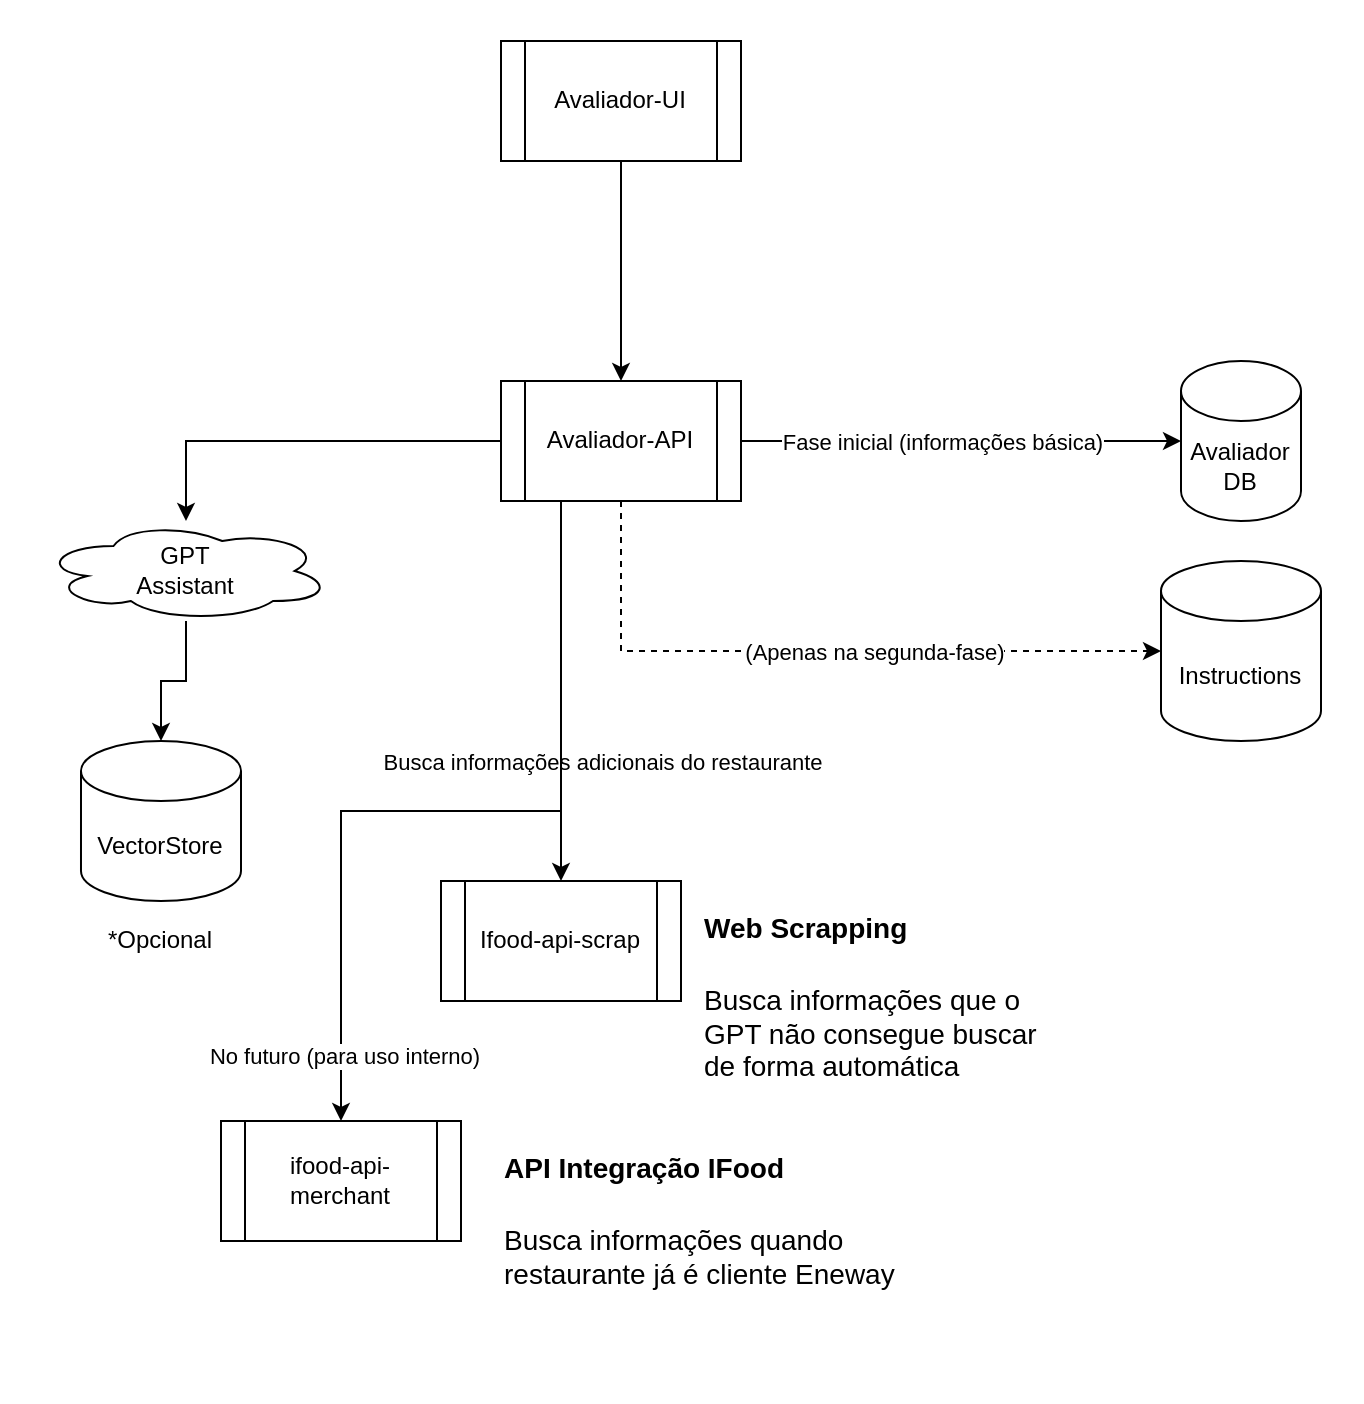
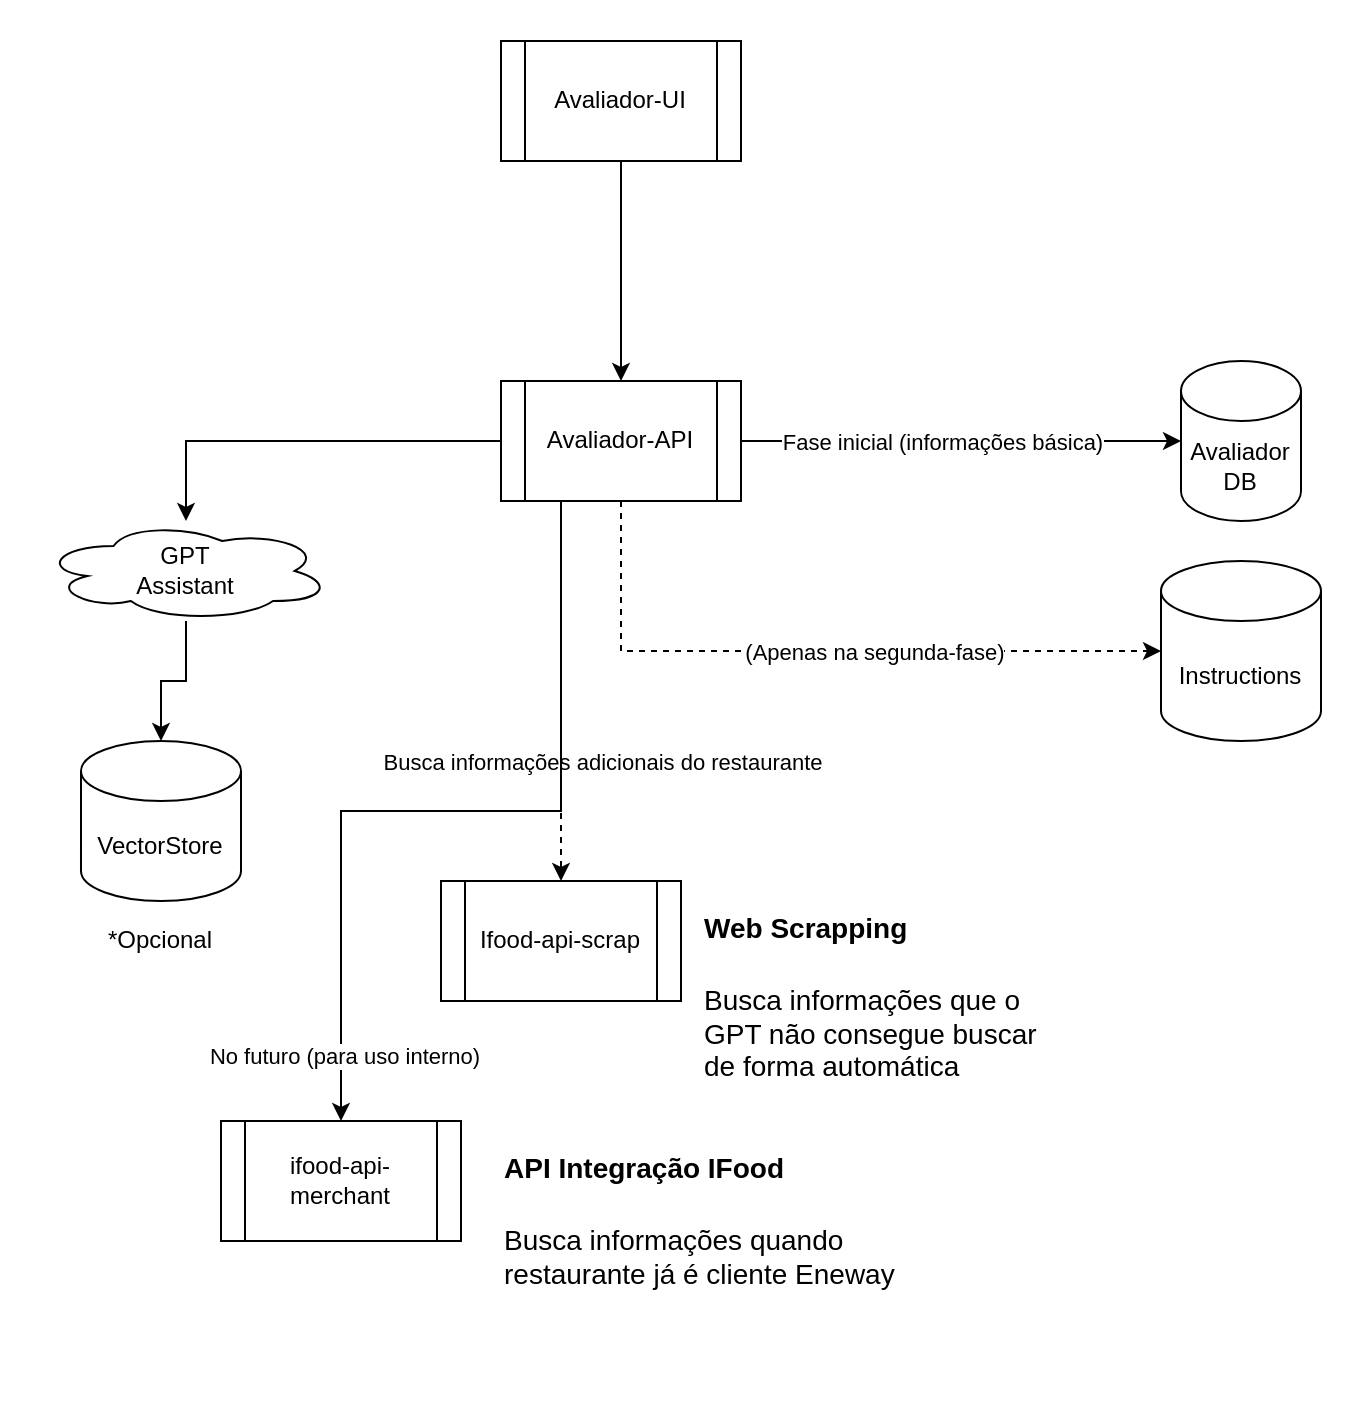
  <mxCell id="0" />
  <mxCell id="1" parent="0" />
  <mxCell id="2" style="edgeStyle=orthogonalEdgeStyle;rounded=0;orthogonalLoop=1;jettySize=auto;html=1;exitX=0.5;exitY=1;exitDx=0;exitDy=0;" edge="1" parent="1" source="3" target="11"><mxGeometry relative="1" as="geometry" /></mxCell>
  <mxCell id="3" value="Avaliador-UI" style="shape=process;whiteSpace=wrap;html=1;backgroundOutline=1;" vertex="1" parent="1"><mxGeometry x="250" y="20" width="120" height="60" as="geometry" /></mxCell>
  <mxCell id="4" style="edgeStyle=orthogonalEdgeStyle;rounded=0;orthogonalLoop=1;jettySize=auto;html=1;" edge="1" parent="1" source="11" target="15"><mxGeometry relative="1" as="geometry" /></mxCell>
  <mxCell id="5" style="edgeStyle=orthogonalEdgeStyle;rounded=0;orthogonalLoop=1;jettySize=auto;html=1;exitX=0.5;exitY=1;exitDx=0;exitDy=0;entryX=0;entryY=0.5;entryDx=0;entryDy=0;entryPerimeter=0;dashed=1;" edge="1" parent="1" source="11" target="18"><mxGeometry relative="1" as="geometry"><mxPoint x="380" y="340" as="targetPoint" /></mxGeometry></mxCell>
  <mxCell id="6" value="(Apenas na segunda-fase)" style="edgeLabel;html=1;align=center;verticalAlign=middle;resizable=0;points=[];" vertex="1" connectable="0" parent="5"><mxGeometry x="0.028" y="-3" relative="1" as="geometry"><mxPoint x="24" y="-3" as="offset" /></mxGeometry></mxCell>
- <mxCell id="7" style="edgeStyle=orthogonalEdgeStyle;rounded=0;orthogonalLoop=1;jettySize=auto;html=1;exitX=0.25;exitY=1;exitDx=0;exitDy=0;" edge="1" parent="1" source="11" target="19"><mxGeometry relative="1" as="geometry" /></mxCell>
+ <mxCell id="7" style="edgeStyle=orthogonalEdgeStyle;rounded=0;orthogonalLoop=1;jettySize=auto;html=1;exitX=0.25;exitY=1;exitDx=0;exitDy=0;dashed=1;" edge="1" parent="1" source="11" target="19"><mxGeometry relative="1" as="geometry" /></mxCell>
  <mxCell id="8" value="Busca informações adicionais do restaurante" style="edgeLabel;html=1;align=center;verticalAlign=middle;resizable=0;points=[];" vertex="1" connectable="0" parent="7"><mxGeometry x="0.484" y="-2" relative="1" as="geometry"><mxPoint x="22" y="-11" as="offset" /></mxGeometry></mxCell>
  <mxCell id="9" style="edgeStyle=orthogonalEdgeStyle;rounded=0;orthogonalLoop=1;jettySize=auto;html=1;exitX=0.25;exitY=1;exitDx=0;exitDy=0;entryX=0.5;entryY=0;entryDx=0;entryDy=0;" edge="1" parent="1" source="11" target="21"><mxGeometry relative="1" as="geometry" /></mxCell>
  <mxCell id="10" value="No futuro (para uso interno)" style="edgeLabel;html=1;align=center;verticalAlign=middle;resizable=0;points=[];" vertex="1" connectable="0" parent="9"><mxGeometry x="0.843" y="1" relative="1" as="geometry"><mxPoint as="offset" /></mxGeometry></mxCell>
  <mxCell id="11" value="Avaliador-API" style="shape=process;whiteSpace=wrap;html=1;backgroundOutline=1;" vertex="1" parent="1"><mxGeometry x="250" y="190" width="120" height="60" as="geometry" /></mxCell>
  <mxCell id="12" value="Avaliador DB" style="shape=cylinder3;whiteSpace=wrap;html=1;boundedLbl=1;backgroundOutline=1;size=15;" vertex="1" parent="1"><mxGeometry x="590" y="180" width="60" height="80" as="geometry" /></mxCell>
  <mxCell id="13" style="edgeStyle=orthogonalEdgeStyle;rounded=0;orthogonalLoop=1;jettySize=auto;html=1;exitX=1;exitY=0.5;exitDx=0;exitDy=0;entryX=0;entryY=0.5;entryDx=0;entryDy=0;entryPerimeter=0;" edge="1" parent="1" source="11" target="12"><mxGeometry relative="1" as="geometry" /></mxCell>
  <mxCell id="14" value="Fase inicial (informações básica)" style="edgeLabel;html=1;align=center;verticalAlign=middle;resizable=0;points=[];" vertex="1" connectable="0" parent="13"><mxGeometry x="-0.215" relative="1" as="geometry"><mxPoint x="14" as="offset" /></mxGeometry></mxCell>
  <mxCell id="15" value="GPT&lt;br&gt;Assistant" style="ellipse;shape=cloud;whiteSpace=wrap;html=1;" vertex="1" parent="1"><mxGeometry x="20" y="260" width="145" height="50" as="geometry" /></mxCell>
  <mxCell id="16" value="VectorStore" style="shape=cylinder3;whiteSpace=wrap;html=1;boundedLbl=1;backgroundOutline=1;size=15;" vertex="1" parent="1"><mxGeometry x="40" y="370" width="80" height="80" as="geometry" /></mxCell>
  <mxCell id="17" style="edgeStyle=orthogonalEdgeStyle;rounded=0;orthogonalLoop=1;jettySize=auto;html=1;entryX=0.5;entryY=0;entryDx=0;entryDy=0;entryPerimeter=0;" edge="1" parent="1" source="15" target="16"><mxGeometry relative="1" as="geometry" /></mxCell>
  <mxCell id="18" value="Instructions" style="shape=cylinder3;whiteSpace=wrap;html=1;boundedLbl=1;backgroundOutline=1;size=15;" vertex="1" parent="1"><mxGeometry x="580" y="280" width="80" height="90" as="geometry" /></mxCell>
  <mxCell id="19" value="Ifood-api-scrap" style="shape=process;whiteSpace=wrap;html=1;backgroundOutline=1;" vertex="1" parent="1"><mxGeometry x="220" y="440" width="120" height="60" as="geometry" /></mxCell>
  <mxCell id="20" value="&lt;h1 style=&quot;margin-top: 0px;&quot;&gt;&lt;font style=&quot;font-size: 14px;&quot;&gt;Web Scrapping&lt;/font&gt;&lt;/h1&gt;&lt;div&gt;&lt;font style=&quot;font-size: 14px;&quot;&gt;Busca informações que o GPT não consegue buscar de forma automática&lt;/font&gt;&lt;/div&gt;" style="text;html=1;whiteSpace=wrap;overflow=hidden;rounded=0;" vertex="1" parent="1"><mxGeometry x="350" y="440" width="180" height="120" as="geometry" /></mxCell>
  <mxCell id="21" value="ifood-api-merchant" style="shape=process;whiteSpace=wrap;html=1;backgroundOutline=1;" vertex="1" parent="1"><mxGeometry x="110" y="560" width="120" height="60" as="geometry" /></mxCell>
  <mxCell id="22" value="&lt;h1 style=&quot;margin-top: 0px;&quot;&gt;&lt;font style=&quot;font-size: 14px;&quot;&gt;API Integração IFood&lt;/font&gt;&lt;/h1&gt;&lt;div&gt;&lt;font style=&quot;font-size: 14px;&quot;&gt;Busca informações quando restaurante já é cliente Eneway&lt;/font&gt;&lt;/div&gt;" style="text;html=1;whiteSpace=wrap;overflow=hidden;rounded=0;" vertex="1" parent="1"><mxGeometry x="250" y="560" width="200" height="120" as="geometry" /></mxCell>
  <mxCell id="23" value="*Opcional" style="text;html=1;align=center;verticalAlign=middle;whiteSpace=wrap;rounded=0;" vertex="1" parent="1"><mxGeometry x="50" y="455" width="60" height="30" as="geometry" /></mxCell>
